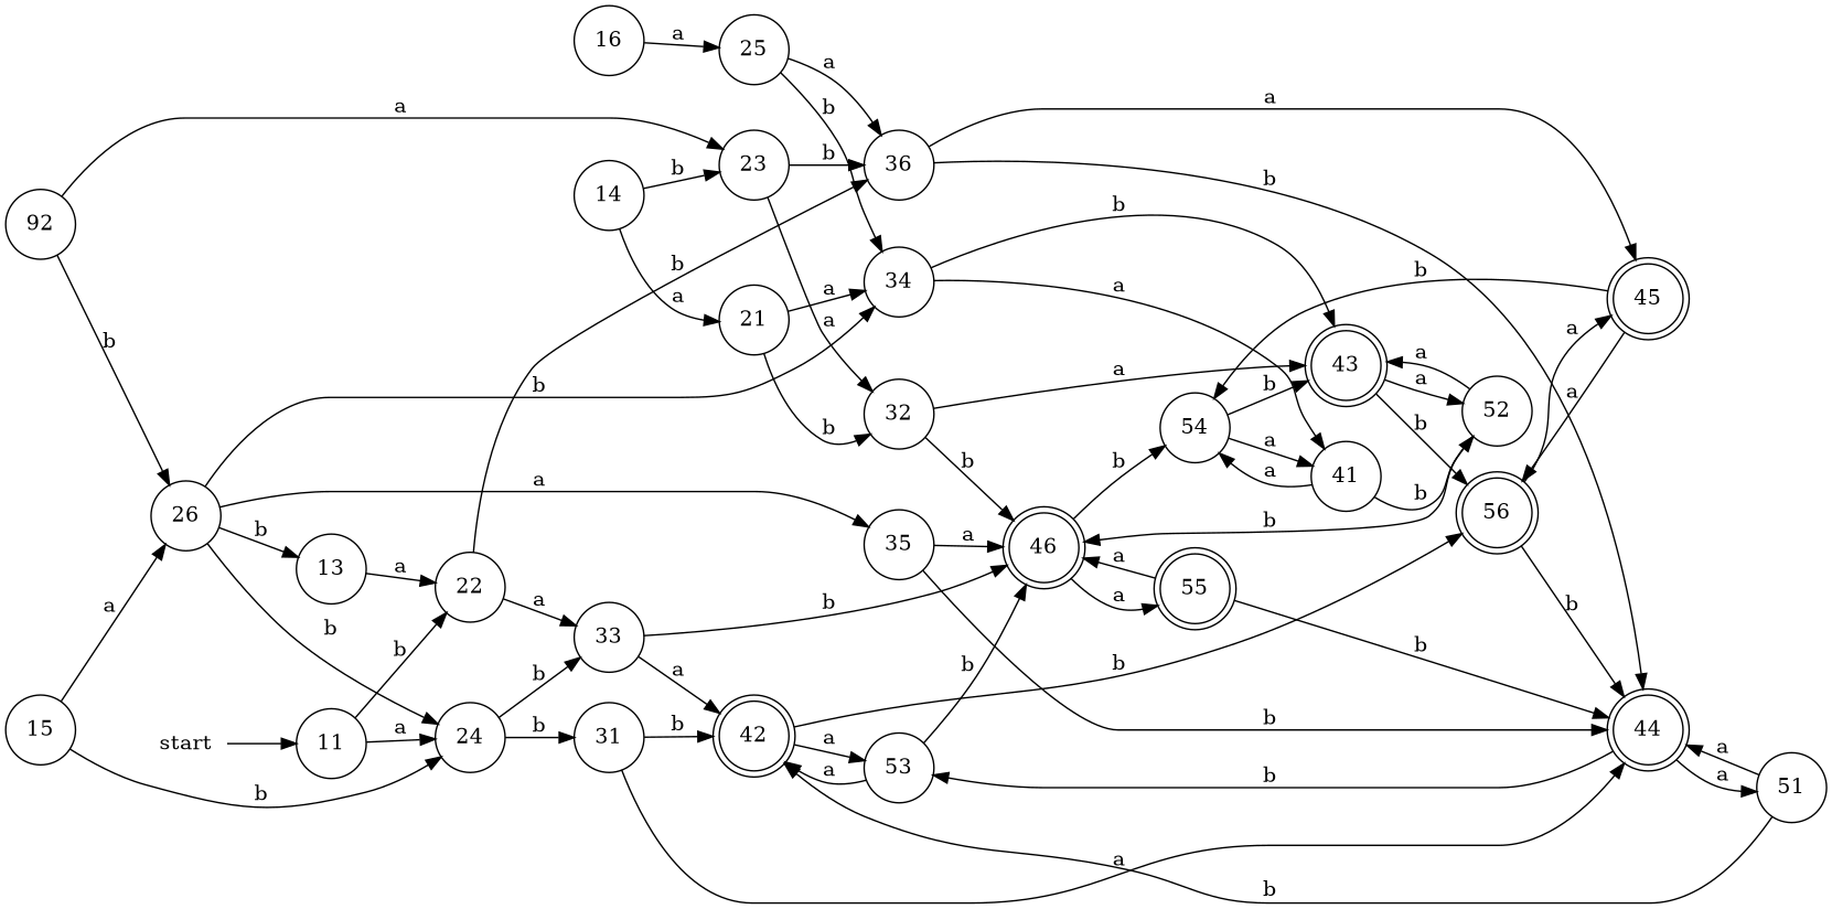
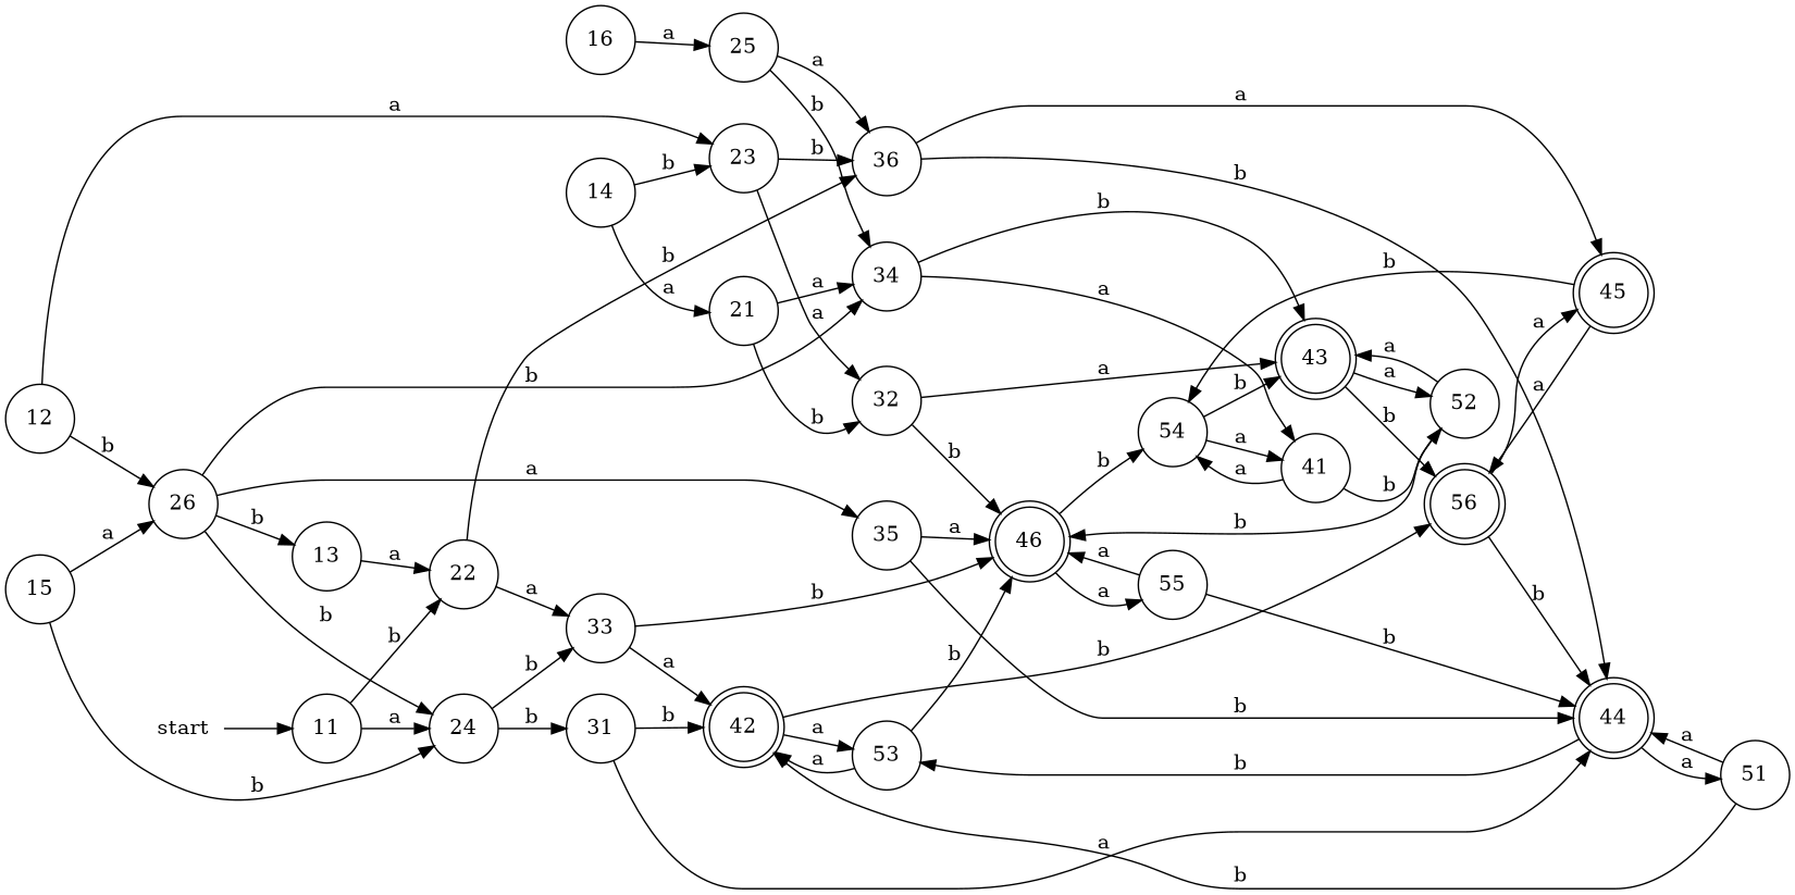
  digraph {
    rankdir=LR
    node [shape=circle]
    start [shape=none]
    11
    24
    22
    42 [shape=doublecircle]
    53
    56 [shape=doublecircle]
    46 [shape=doublecircle]
    44 [shape=doublecircle]
    45 [shape=doublecircle]
    43 [shape=doublecircle]
    52
    51
    54
    41
-   55 [shape=doublecircle]
+   55
    33
    31
    36
-   12 [label=92]
+   12
    23
    26
    32
    34
    35
    13
    14
    21
    15
    16
    25
    start -> 11
    11 -> 24 [label=a]
    11 -> 22 [label=b]
    24 -> 33 [label=b]
    24 -> 31 [label=b]
    22 -> 33 [label=a]
    22 -> 36 [label=b]
    42 -> 53 [label=a]
    42 -> 56 [label=b]
    53 -> 42 [label=a]
    53 -> 46 [label=b]
    56 -> 44 [label=b]
    56 -> 45 [label=a]
    46 -> 54 [label=b]
    46 -> 55 [label=a]
    44 -> 53 [label=b]
    44 -> 51 [label=a]
    45 -> 56 [label=a]
    45 -> 54 [label=b]
    43 -> 56 [label=b]
    43 -> 52 [label=a]
    52 -> 46 [label=b]
    52 -> 43 [label=a]
    51 -> 42 [label=b]
    51 -> 44 [label=a]
    54 -> 43 [label=b]
    54 -> 41 [label=a]
    41 -> 52 [label=b]
    41 -> 54 [label=a]
    55 -> 46 [label=a]
    55 -> 44 [label=b]
    33 -> 42 [label=a]
    33 -> 46 [label=b]
    31 -> 42 [label=b]
    31 -> 44 [label=a]
    36 -> 44 [label=b]
    36 -> 45 [label=a]
    12 -> 23 [label=a]
    12 -> 26 [label=b]
    23 -> 36 [label=b]
    23 -> 32 [label=a]
    26 -> 24 [label=b]
    26 -> 34 [label=b]
    26 -> 35 [label=a]
    26 -> 13 [label=b]
    32 -> 46 [label=b]
    32 -> 43 [label=a]
    34 -> 43 [label=b]
    34 -> 41 [label=a]
    35 -> 46 [label=a]
    35 -> 44 [label=b]
    13 -> 22 [label=a]
    14 -> 23 [label=b]
    14 -> 21 [label=a]
    21 -> 32 [label=b]
    21 -> 34 [label=a]
    15 -> 24 [label=b]
    15 -> 26 [label=a]
    16 -> 25 [label=a]
    25 -> 36 [label=a]
    25 -> 34 [label=b]
  }
